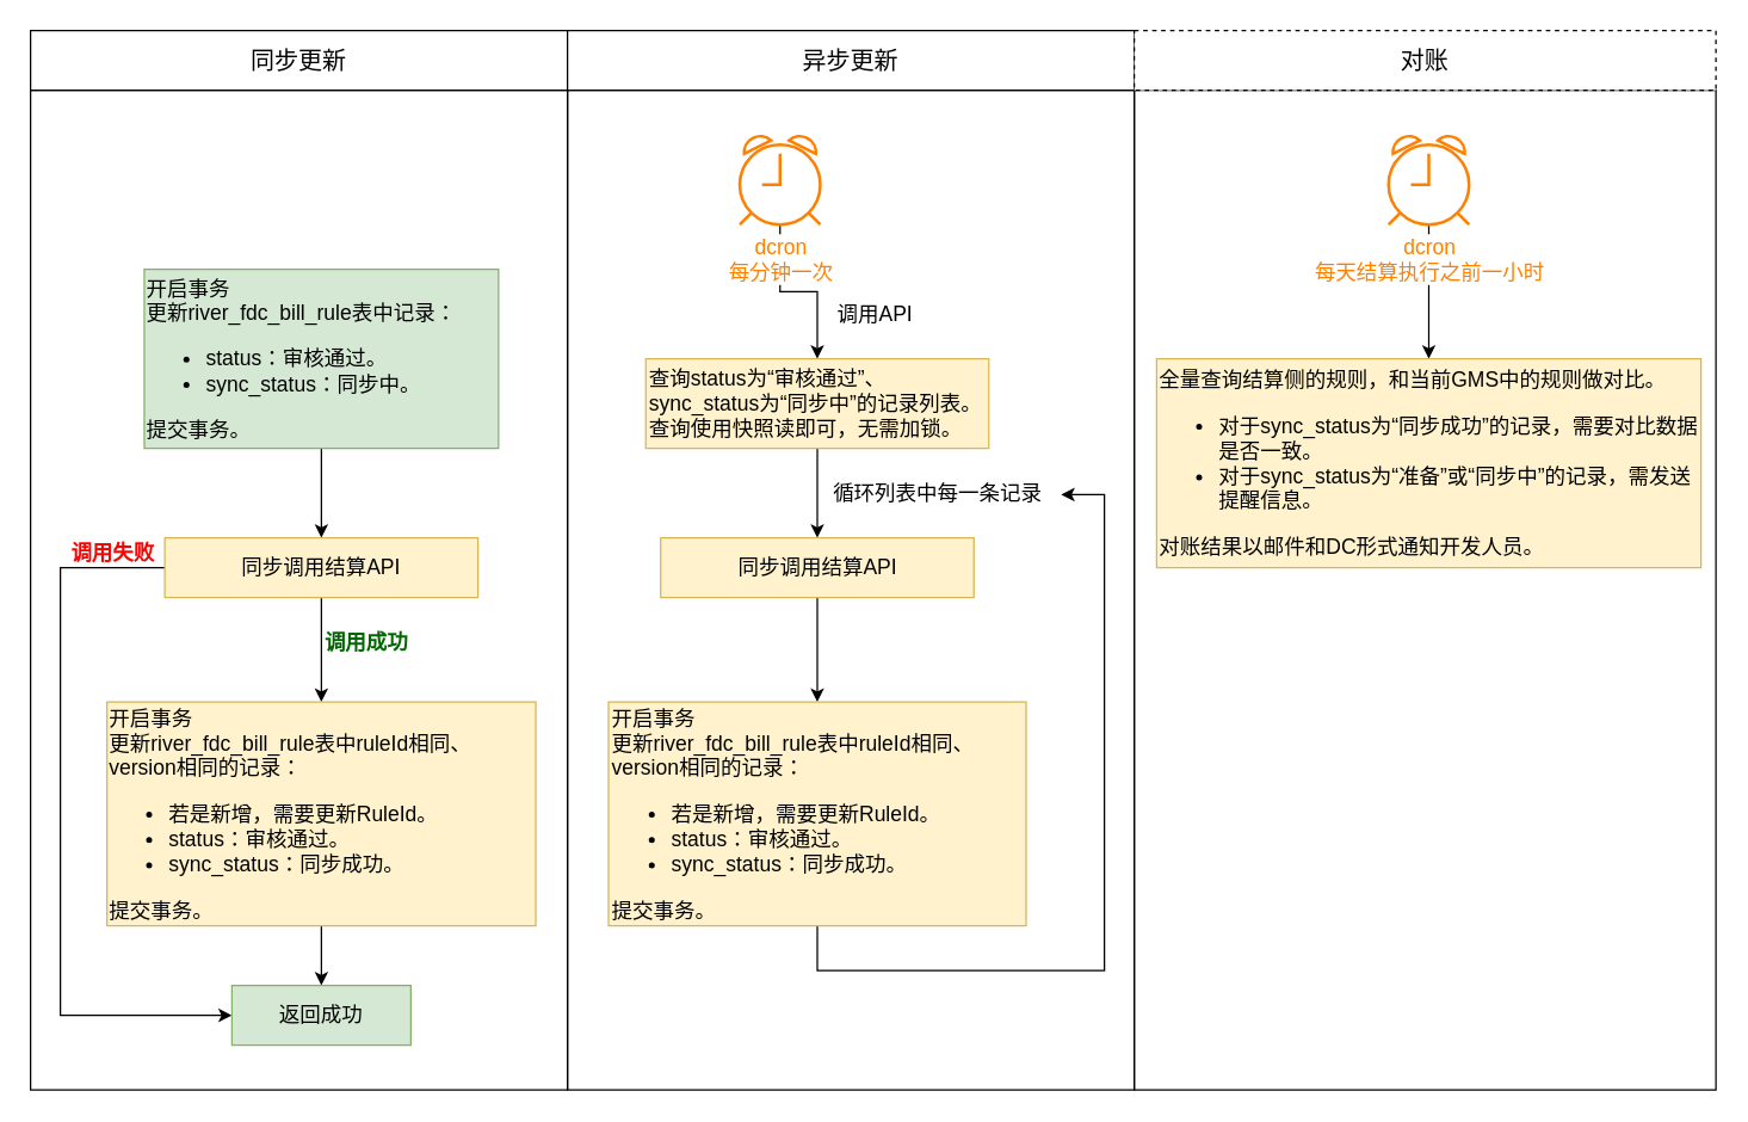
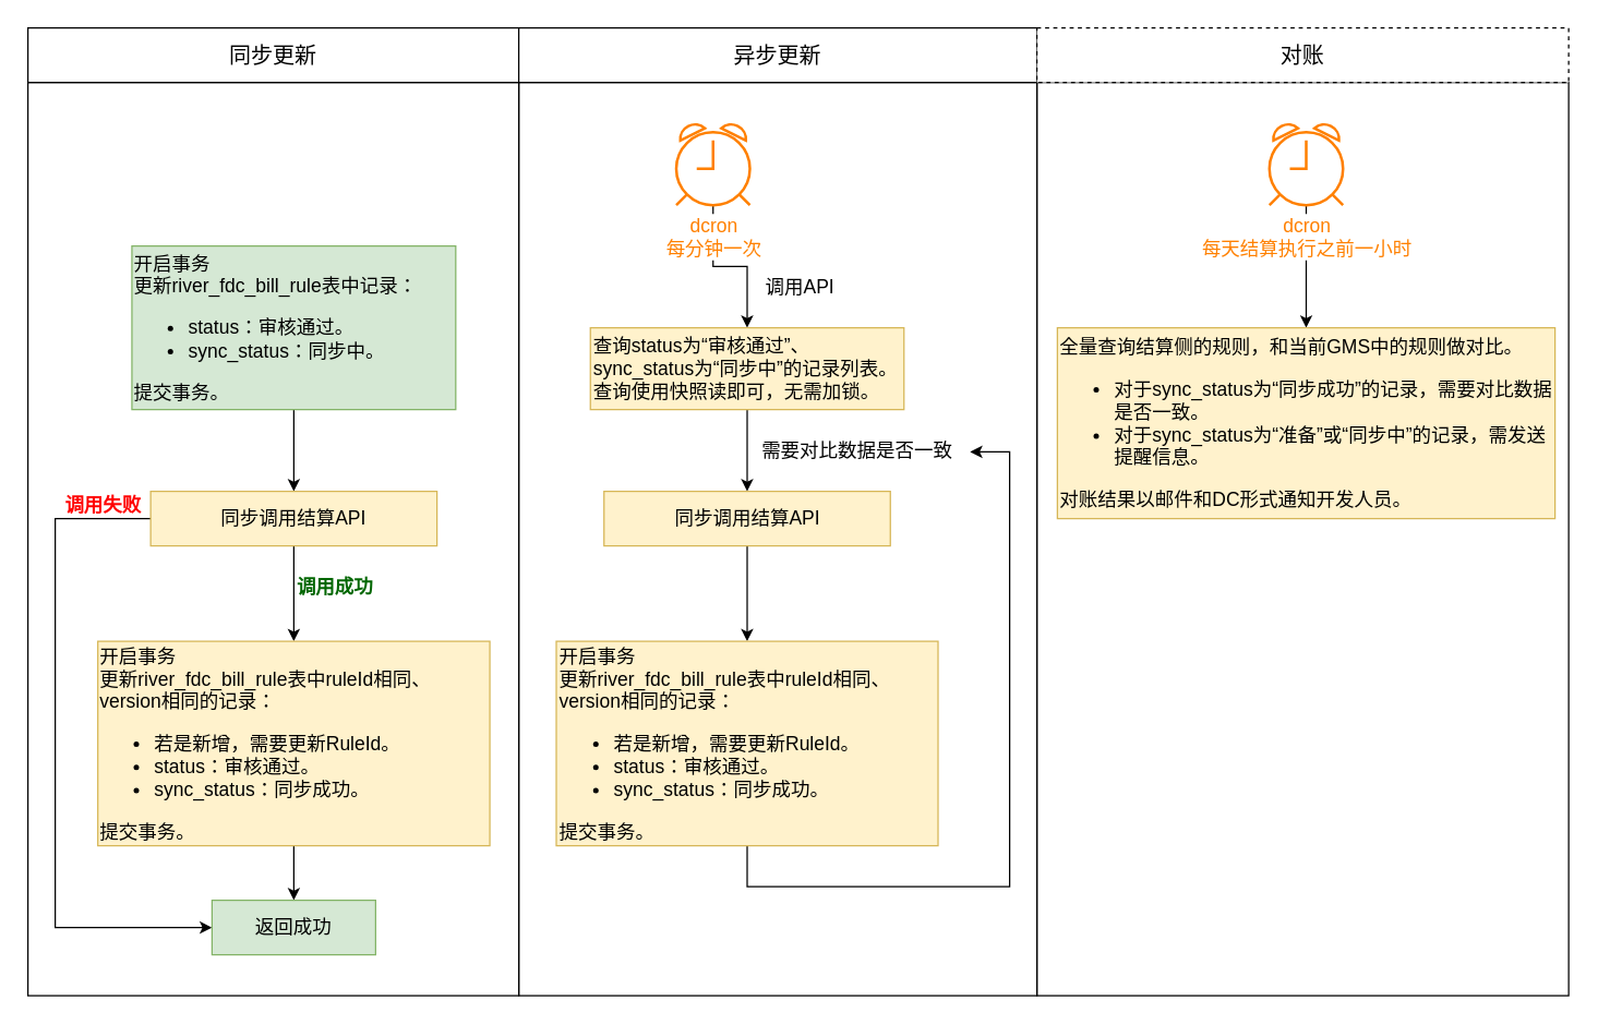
  <mxCell id="0" />
  <mxCell id="1" parent="0" />
  <mxCell id="2" value="" style="rounded=0;whiteSpace=wrap;html=1;fontSize=14;fontColor=#000000;align=left;" vertex="1" parent="1"><mxGeometry x="760" y="60" width="390" height="670" as="geometry" /></mxCell>
  <mxCell id="3" value="" style="rounded=0;whiteSpace=wrap;html=1;fontSize=14;fontColor=#000000;align=left;" vertex="1" parent="1"><mxGeometry x="380" y="60" width="380" height="670" as="geometry" /></mxCell>
  <mxCell id="4" value="" style="rounded=0;whiteSpace=wrap;html=1;fontSize=14;fontColor=#000000;align=left;" vertex="1" parent="1"><mxGeometry x="20" y="60" width="360" height="670" as="geometry" /></mxCell>
  <mxCell id="5" style="edgeStyle=orthogonalEdgeStyle;rounded=0;orthogonalLoop=1;jettySize=auto;html=1;exitX=0.5;exitY=1;exitDx=0;exitDy=0;entryX=0.5;entryY=0;entryDx=0;entryDy=0;" edge="1" parent="1" source="6" target="9"><mxGeometry relative="1" as="geometry" /></mxCell>
  <mxCell id="6" value="开启事务&lt;br&gt;更新river_fdc_bill_rule表中记录：&lt;br style=&quot;font-size: 14px&quot;&gt;&lt;ul style=&quot;font-size: 14px&quot;&gt;&lt;li style=&quot;font-size: 14px&quot;&gt;status：审核通过。&lt;/li&gt;&lt;li style=&quot;font-size: 14px&quot;&gt;sync_status：同步中。&lt;/li&gt;&lt;/ul&gt;&lt;div&gt;提交事务。&lt;/div&gt;" style="rounded=0;align=left;whiteSpace=wrap;html=1;fontSize=14;fillColor=#d5e8d4;strokeColor=#82b366;" vertex="1" parent="1"><mxGeometry x="96.25" y="180" width="237.5" height="120" as="geometry" /></mxCell>
  <mxCell id="7" style="edgeStyle=orthogonalEdgeStyle;rounded=0;orthogonalLoop=1;jettySize=auto;html=1;exitX=0.5;exitY=1;exitDx=0;exitDy=0;entryX=0.5;entryY=0;entryDx=0;entryDy=0;" edge="1" parent="1" source="9" target="11"><mxGeometry relative="1" as="geometry" /></mxCell>
  <mxCell id="8" style="edgeStyle=orthogonalEdgeStyle;rounded=0;orthogonalLoop=1;jettySize=auto;html=1;exitX=0;exitY=0.5;exitDx=0;exitDy=0;entryX=0;entryY=0.5;entryDx=0;entryDy=0;" edge="1" parent="1" source="9" target="13"><mxGeometry relative="1" as="geometry"><Array as="points"><mxPoint x="40" y="380" /><mxPoint x="40" y="680" /></Array></mxGeometry></mxCell>
  <mxCell id="9" value="同步调用结算API" style="rounded=0;whiteSpace=wrap;html=1;fillColor=#fff2cc;strokeColor=#d6b656;fontSize=14;" vertex="1" parent="1"><mxGeometry x="110" y="360" width="210" height="40" as="geometry" /></mxCell>
  <mxCell id="10" style="edgeStyle=orthogonalEdgeStyle;rounded=0;orthogonalLoop=1;jettySize=auto;html=1;exitX=0.5;exitY=1;exitDx=0;exitDy=0;entryX=0.5;entryY=0;entryDx=0;entryDy=0;" edge="1" parent="1" source="11" target="13"><mxGeometry relative="1" as="geometry" /></mxCell>
  <mxCell id="11" value="&lt;span style=&quot;font-size: 14px&quot;&gt;开启事务&lt;br&gt;&lt;div&gt;更新river_fdc_bill_rule表中ruleId相同、version相同的记录：&lt;/div&gt;&lt;/span&gt;&lt;ul style=&quot;font-size: 14px&quot;&gt;&lt;li&gt;若是新增，需要更新RuleId。&lt;/li&gt;&lt;li&gt;status：审核通过。&lt;/li&gt;&lt;li&gt;sync_status：同步成功。&lt;/li&gt;&lt;/ul&gt;&lt;div&gt;&lt;span style=&quot;font-size: 14px&quot;&gt;提交事务。&lt;/span&gt;&lt;/div&gt;" style="rounded=0;whiteSpace=wrap;html=1;fillColor=#fff2cc;strokeColor=#d6b656;align=left;" vertex="1" parent="1"><mxGeometry x="71.25" y="470" width="287.5" height="150" as="geometry" /></mxCell>
  <mxCell id="12" value="&lt;font style=&quot;font-size: 14px&quot; color=&quot;#006600&quot;&gt;调用成功&lt;/font&gt;" style="text;html=1;align=center;verticalAlign=middle;resizable=0;points=[];autosize=1;fontStyle=1" vertex="1" parent="1"><mxGeometry x="210" y="420" width="70" height="20" as="geometry" /></mxCell>
  <mxCell id="13" value="&lt;div style=&quot;text-align: left&quot;&gt;&lt;span style=&quot;font-size: 14px&quot;&gt;返回成功&lt;/span&gt;&lt;/div&gt;" style="rounded=0;whiteSpace=wrap;html=1;fillColor=#d5e8d4;strokeColor=#82b366;" vertex="1" parent="1"><mxGeometry x="155" y="660" width="120" height="40" as="geometry" /></mxCell>
  <mxCell id="14" value="调用失败" style="text;html=1;align=center;verticalAlign=middle;resizable=0;points=[];autosize=1;fontSize=14;fontColor=#FF0000;fontStyle=1" vertex="1" parent="1"><mxGeometry x="40" y="360" width="70" height="20" as="geometry" /></mxCell>
  <mxCell id="15" style="edgeStyle=orthogonalEdgeStyle;rounded=0;orthogonalLoop=1;jettySize=auto;html=1;fontSize=14;fontColor=#FF0000;entryX=0.5;entryY=0;entryDx=0;entryDy=0;" edge="1" parent="1" source="16" target="18"><mxGeometry relative="1" as="geometry"><mxPoint x="547.5" y="220" as="targetPoint" /></mxGeometry></mxCell>
  <mxCell id="16" value="&lt;font color=&quot;#ff8000&quot;&gt;dcron&lt;br&gt;每分钟一次&lt;br&gt;&lt;/font&gt;" style="html=1;verticalLabelPosition=bottom;align=center;labelBackgroundColor=#ffffff;verticalAlign=top;strokeWidth=2;shadow=0;dashed=0;shape=mxgraph.ios7.icons.alarm_clock;fontSize=14;fontColor=#FF0000;strokeColor=#FF8000;" vertex="1" parent="1"><mxGeometry x="495.5" y="90" width="54" height="60" as="geometry" /></mxCell>
  <mxCell id="17" style="edgeStyle=orthogonalEdgeStyle;rounded=0;orthogonalLoop=1;jettySize=auto;html=1;exitX=0.5;exitY=1;exitDx=0;exitDy=0;entryX=0.5;entryY=0;entryDx=0;entryDy=0;fontSize=14;fontColor=#000000;" edge="1" parent="1" source="18" target="21"><mxGeometry relative="1" as="geometry" /></mxCell>
  <mxCell id="18" value="查询status为“审核通过”、sync_status为“同步中”的记录列表。&lt;br&gt;查询使用快照读即可，无需加锁。" style="rounded=0;whiteSpace=wrap;html=1;fontSize=14;align=left;fillColor=#fff2cc;strokeColor=#d6b656;" vertex="1" parent="1"><mxGeometry x="432.5" y="240" width="230" height="60" as="geometry" /></mxCell>
  <mxCell id="19" value="调用API" style="text;html=1;align=center;verticalAlign=middle;resizable=0;points=[];autosize=1;fontSize=14;" vertex="1" parent="1"><mxGeometry x="550.5" y="200" width="70" height="20" as="geometry" /></mxCell>
  <mxCell id="20" style="edgeStyle=orthogonalEdgeStyle;rounded=0;orthogonalLoop=1;jettySize=auto;html=1;exitX=0.5;exitY=1;exitDx=0;exitDy=0;entryX=0.5;entryY=0;entryDx=0;entryDy=0;fontSize=14;fontColor=#000000;" edge="1" parent="1" source="21" target="23"><mxGeometry relative="1" as="geometry" /></mxCell>
  <mxCell id="21" value="同步调用结算API" style="rounded=0;whiteSpace=wrap;html=1;fillColor=#fff2cc;strokeColor=#d6b656;fontSize=14;" vertex="1" parent="1"><mxGeometry x="442.5" y="360" width="210" height="40" as="geometry" /></mxCell>
  <mxCell id="22" style="edgeStyle=orthogonalEdgeStyle;rounded=0;orthogonalLoop=1;jettySize=auto;html=1;exitX=0.5;exitY=1;exitDx=0;exitDy=0;entryX=1.022;entryY=0.55;entryDx=0;entryDy=0;entryPerimeter=0;fontSize=14;fontColor=#000000;" edge="1" parent="1" source="23" target="24"><mxGeometry relative="1" as="geometry"><Array as="points"><mxPoint x="548" y="650" /><mxPoint x="740" y="650" /><mxPoint x="740" y="331" /></Array></mxGeometry></mxCell>
  <mxCell id="23" value="&lt;span style=&quot;font-size: 14px&quot;&gt;开启事务&lt;br&gt;&lt;div&gt;&lt;span&gt;更新river_fdc_bill_rule表中ruleId相同、version相同的记录：&lt;/span&gt;&lt;/div&gt;&lt;/span&gt;&lt;ul style=&quot;font-size: 14px&quot;&gt;&lt;li&gt;若是新增，需要更新RuleId。&lt;/li&gt;&lt;li&gt;status：审核通过。&lt;/li&gt;&lt;li&gt;sync_status：同步成功。&lt;/li&gt;&lt;/ul&gt;&lt;div&gt;&lt;span style=&quot;font-size: 14px&quot;&gt;提交事务。&lt;/span&gt;&lt;/div&gt;" style="rounded=0;whiteSpace=wrap;html=1;fillColor=#fff2cc;strokeColor=#d6b656;align=left;" vertex="1" parent="1"><mxGeometry x="407.5" y="470" width="280" height="150" as="geometry" /></mxCell>
- <mxCell id="24" value="循环列表中每一条记录" style="text;html=1;align=center;verticalAlign=middle;resizable=0;points=[];autosize=1;fontSize=14;fontColor=#000000;" vertex="1" parent="1"><mxGeometry x="547.5" y="320" width="160" height="20" as="geometry" /></mxCell>
+ <mxCell id="24" value="需要对比数据是否一致" style="text;html=1;align=center;verticalAlign=middle;resizable=0;points=[];autosize=1;fontSize=14;fontColor=#000000;" vertex="1" parent="1"><mxGeometry x="547.5" y="320" width="160" height="20" as="geometry" /></mxCell>
  <mxCell id="25" value="同步更新" style="rounded=0;whiteSpace=wrap;html=1;fontSize=16;fontColor=#000000;align=center;" vertex="1" parent="1"><mxGeometry x="20" y="20" width="360" height="40" as="geometry" /></mxCell>
  <mxCell id="26" value="异步更新" style="rounded=0;whiteSpace=wrap;html=1;fontSize=16;fontColor=#000000;align=center;" vertex="1" parent="1"><mxGeometry x="380" y="20" width="380" height="40" as="geometry" /></mxCell>
  <mxCell id="27" value="对账" style="rounded=0;whiteSpace=wrap;html=1;fontSize=16;fontColor=#000000;align=center;dashed=1;" vertex="1" parent="1"><mxGeometry x="760" y="20" width="390" height="40" as="geometry" /></mxCell>
  <mxCell id="28" value="" style="edgeStyle=orthogonalEdgeStyle;rounded=0;orthogonalLoop=1;jettySize=auto;html=1;fontSize=16;fontColor=#000000;" edge="1" parent="1" source="29" target="30"><mxGeometry relative="1" as="geometry" /></mxCell>
  <mxCell id="29" value="&lt;font color=&quot;#ff8000&quot;&gt;dcron&lt;br&gt;每天结算执行之前一小时&lt;br&gt;&lt;/font&gt;" style="html=1;verticalLabelPosition=bottom;align=center;labelBackgroundColor=#ffffff;verticalAlign=top;strokeWidth=2;shadow=0;dashed=0;shape=mxgraph.ios7.icons.alarm_clock;fontSize=14;fontColor=#FF0000;strokeColor=#FF8000;" vertex="1" parent="1"><mxGeometry x="930.5" y="90" width="54" height="60" as="geometry" /></mxCell>
  <mxCell id="30" value="全量查询结算侧的规则，和当前GMS中的规则做对比。&lt;br&gt;&lt;ul&gt;&lt;li&gt;对于sync_status为“同步成功”的记录，需要对比数据是否一致。&lt;/li&gt;&lt;li&gt;对于sync_status为“准备”或“同步中”的记录，需发送提醒信息。&lt;/li&gt;&lt;/ul&gt;&lt;div&gt;对账结果以邮件和DC形式通知开发人员。&lt;/div&gt;" style="rounded=0;whiteSpace=wrap;html=1;fontSize=14;align=left;fillColor=#fff2cc;strokeColor=#d6b656;" vertex="1" parent="1"><mxGeometry x="775" y="240" width="365" height="140" as="geometry" /></mxCell>
